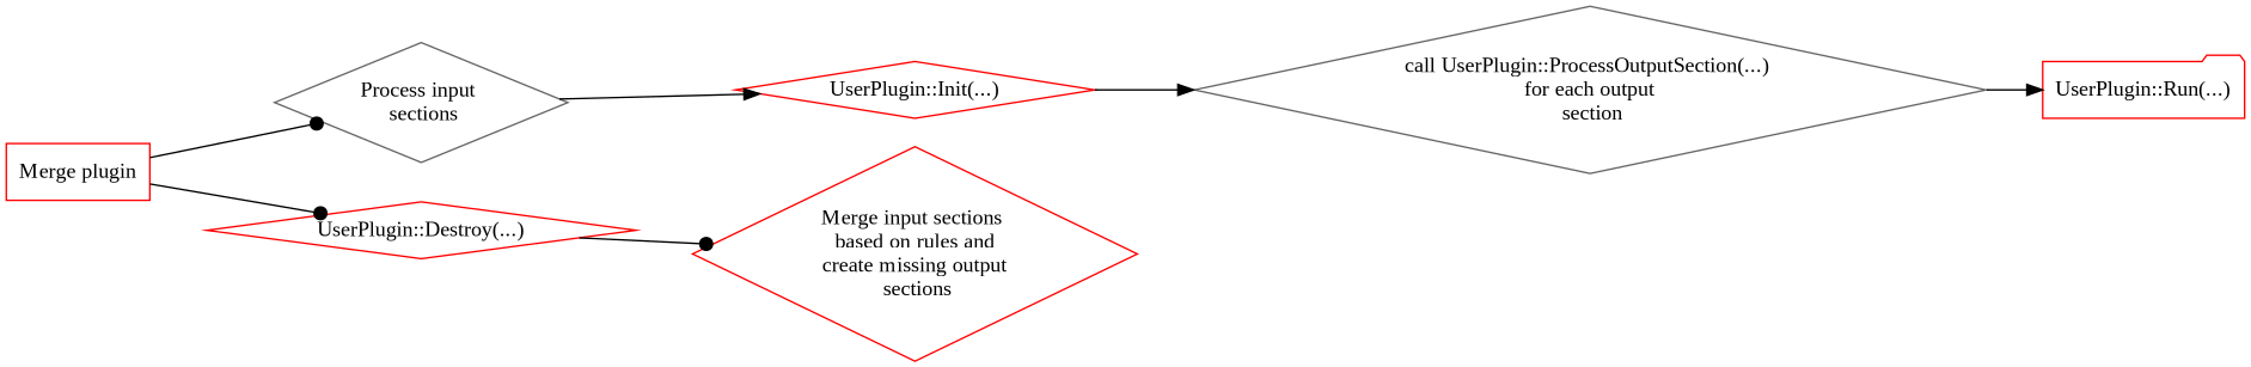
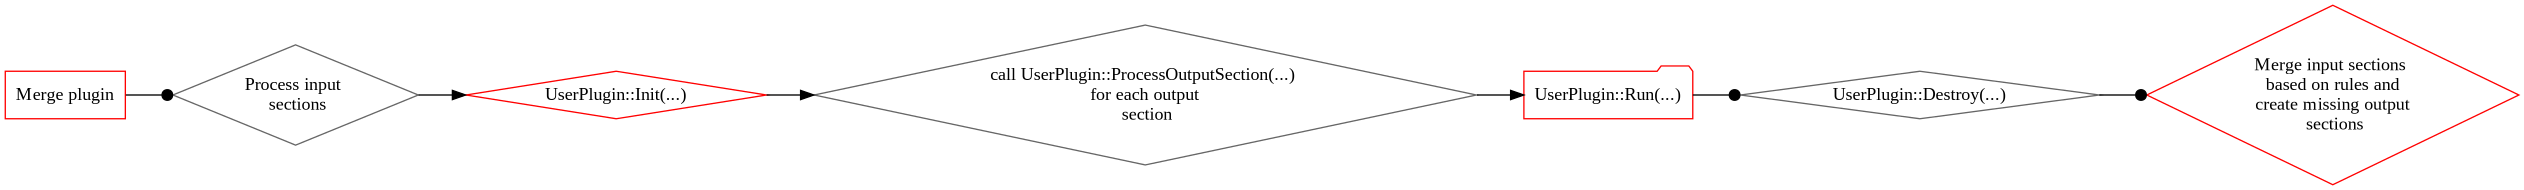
  digraph {
    fontname="Liberation Serif"
    rankdir=LR
    node [color=red fontname="Liberation Serif" shape=diamond]
    edge [arrowhead=dot fontname="Liberation Serif"]
    n1 [label="Merge plugin" shape=box]
    n2 [color=gray40 label="Process input \n sections"]
    n3 [label="UserPlugin::Init(...)"]
    n4 [color=gray40 label="call UserPlugin::ProcessOutputSection(...) \n for each output \n section"]
    n5 [label="UserPlugin::Run(...)" shape=folder]
-   n6 [label="UserPlugin::Destroy(...)"]
+   n6 [color=gray40 label="UserPlugin::Destroy(...)"]
    n7 [label="Merge input sections \n based on rules and \n create missing output \n sections"]
    n1 -> n2
    n2 -> n3 [arrowhead=normal]
    n3 -> n4 [arrowhead=normal]
    n4 -> n5 [arrowhead=normal]
-   n1 -> n6
+   n5 -> n6
    n6 -> n7
  }
